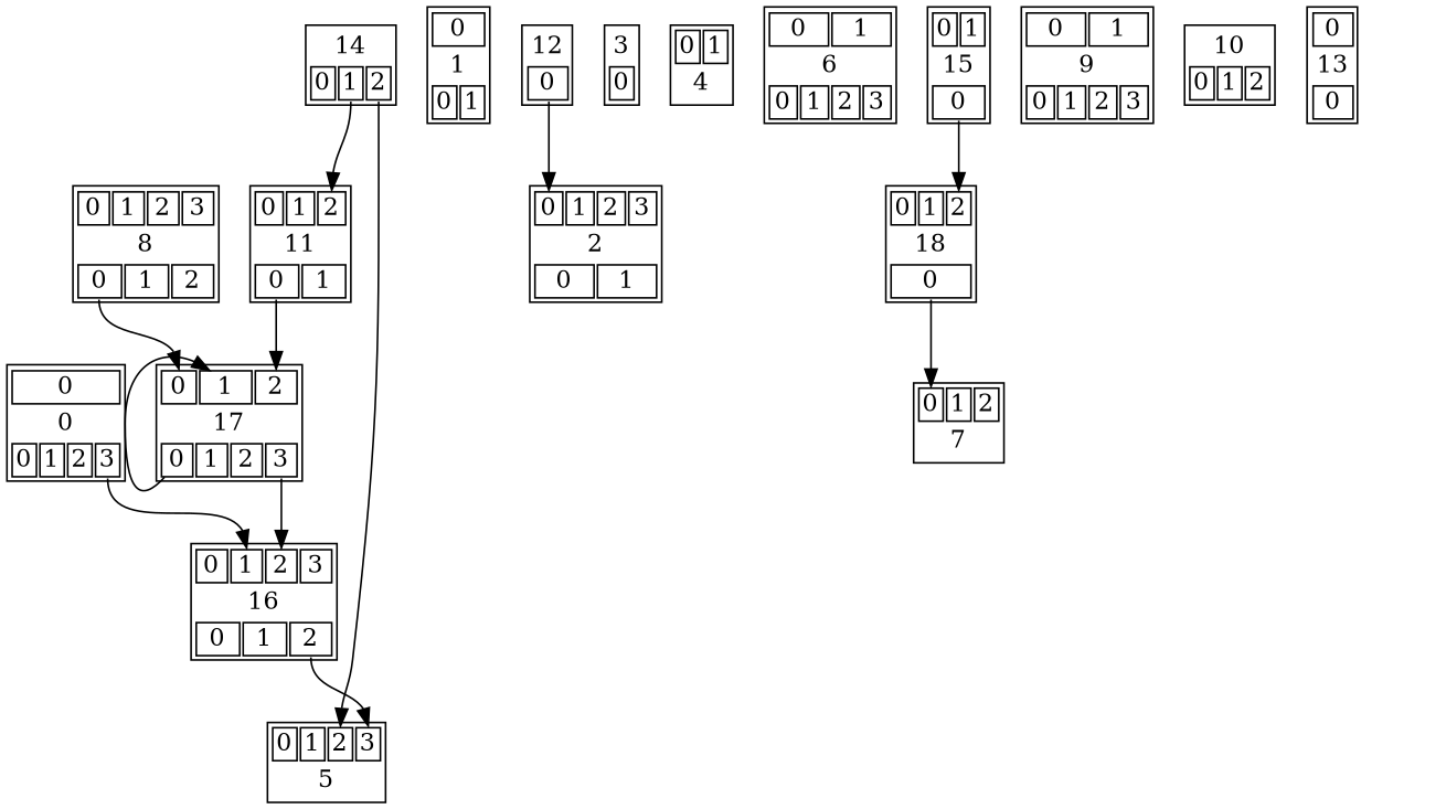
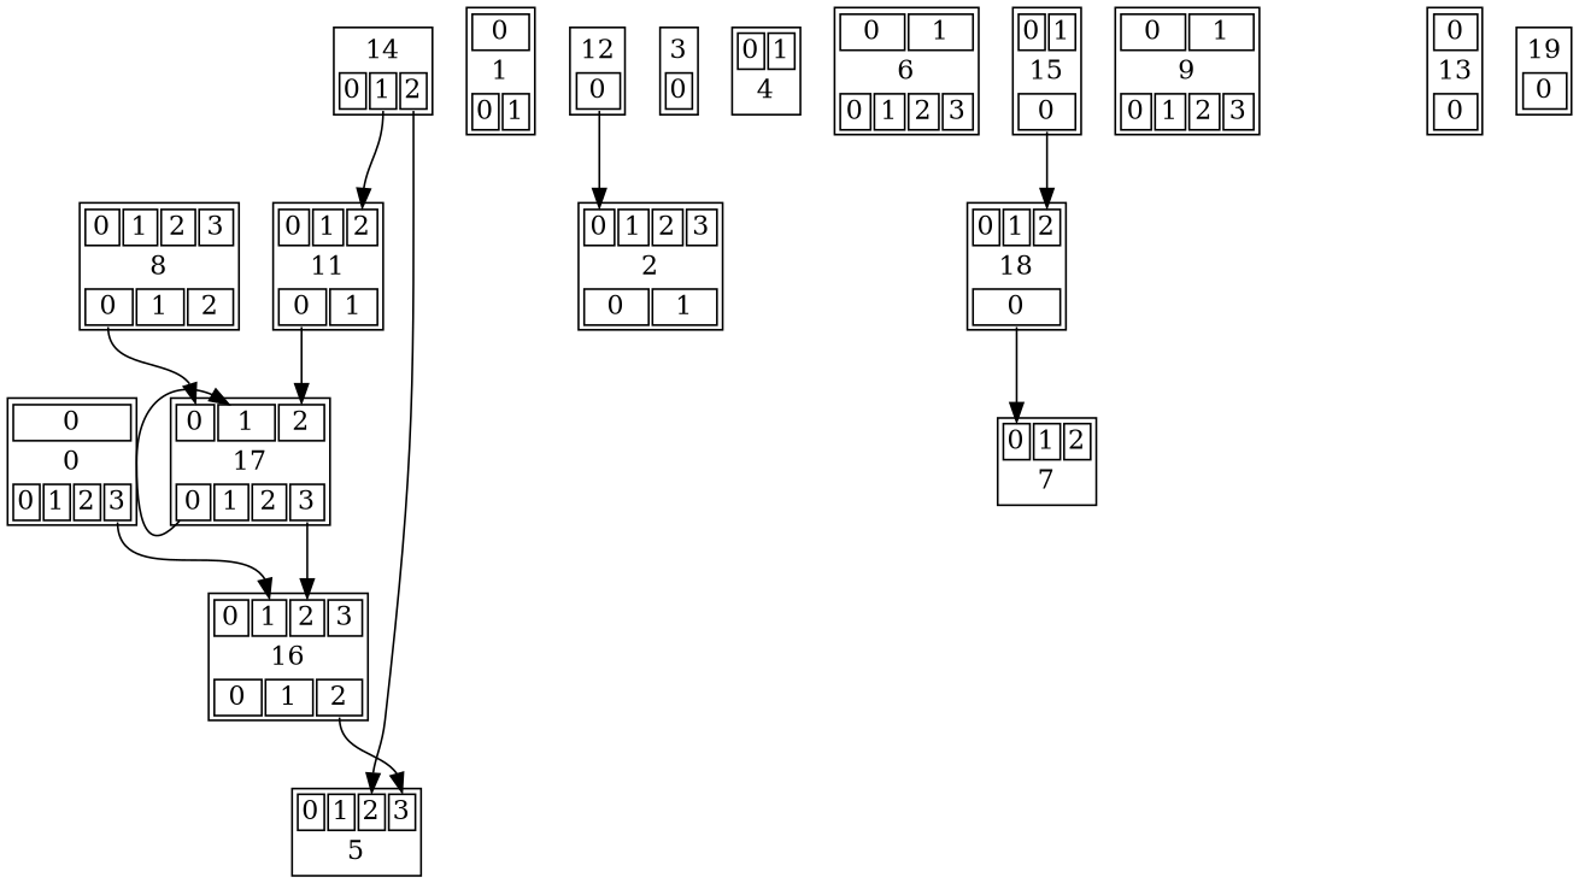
  digraph {
    node [shape=plain]
    edge [headport=in2 tailport=out0]
    n1 [label=<<table border="1"><tr><td port="in0" align="text" colspan="4" cellpadding="1" >0</td></tr><tr><td align="text" border="0" colspan="4">0</td></tr><tr><td port="out0" align="text" colspan="1" cellpadding="1" >0</td><td port="out1" align="text" colspan="1" cellpadding="1" >1</td><td port="out2" align="text" colspan="1" cellpadding="1" >2</td><td port="out3" align="text" colspan="1" cellpadding="1" >3</td></tr></table>>]
    n2 [label=<<table border="1"><tr><td port="in0" align="text" colspan="3" cellpadding="1" >0</td><td port="in1" align="text" colspan="3" cellpadding="1" >1</td><td port="in2" align="text" colspan="3" cellpadding="1" >2</td><td port="in3" align="text" colspan="3" cellpadding="1" >3</td></tr><tr><td align="text" border="0" colspan="12">16</td></tr><tr><td port="out0" align="text" colspan="4" cellpadding="1" >0</td><td port="out1" align="text" colspan="4" cellpadding="1" >1</td><td port="out2" align="text" colspan="4" cellpadding="1" >2</td></tr></table>>]
    n3 [label=<<table border="1"><tr><td port="in0" align="text" colspan="1" cellpadding="1" >0</td><td port="in1" align="text" colspan="1" cellpadding="1" >1</td><td port="in2" align="text" colspan="1" cellpadding="1" >2</td><td port="in3" align="text" colspan="1" cellpadding="1" >3</td></tr><tr><td align="text" border="0" colspan="4">5</td></tr></table>>]
    n4 [label=<<table border="1"><tr><td port="in0" align="text" colspan="2" cellpadding="1" >0</td></tr><tr><td align="text" border="0" colspan="2">1</td></tr><tr><td port="out0" align="text" colspan="1" cellpadding="1" >0</td><td port="out1" align="text" colspan="1" cellpadding="1" >1</td></tr></table>>]
    n5 [label=<<table border="1"><tr><td port="in0" align="text" colspan="2" cellpadding="1" >0</td><td port="in1" align="text" colspan="2" cellpadding="1" >1</td><td port="in2" align="text" colspan="2" cellpadding="1" >2</td><td port="in3" align="text" colspan="2" cellpadding="1" >3</td></tr><tr><td align="text" border="0" colspan="8">2</td></tr><tr><td port="out0" align="text" colspan="4" cellpadding="1" >0</td><td port="out1" align="text" colspan="4" cellpadding="1" >1</td></tr></table>>]
    n6 [label=<<table border="1"><tr><td align="text" border="0" colspan="1">3</td></tr><tr><td port="out0" align="text" colspan="1" cellpadding="1" >0</td></tr></table>>]
    n7 [label=<<table border="1"><tr><td port="in0" align="text" colspan="1" cellpadding="1" >0</td><td port="in1" align="text" colspan="1" cellpadding="1" >1</td></tr><tr><td align="text" border="0" colspan="2">4</td></tr></table>>]
    n8 [label=<<table border="1"><tr><td port="in0" align="text" colspan="4" cellpadding="1" >0</td><td port="in1" align="text" colspan="4" cellpadding="1" >1</td></tr><tr><td align="text" border="0" colspan="8">6</td></tr><tr><td port="out0" align="text" colspan="2" cellpadding="1" >0</td><td port="out1" align="text" colspan="2" cellpadding="1" >1</td><td port="out2" align="text" colspan="2" cellpadding="1" >2</td><td port="out3" align="text" colspan="2" cellpadding="1" >3</td></tr></table>>]
    n9 [label=<<table border="1"><tr><td port="in0" align="text" colspan="1" cellpadding="1" >0</td><td port="in1" align="text" colspan="1" cellpadding="1" >1</td><td port="in2" align="text" colspan="1" cellpadding="1" >2</td></tr><tr><td align="text" border="0" colspan="3">7</td></tr></table>>]
    n10 [label=<<table border="1"><tr><td port="in0" align="text" colspan="3" cellpadding="1" >0</td><td port="in1" align="text" colspan="3" cellpadding="1" >1</td><td port="in2" align="text" colspan="3" cellpadding="1" >2</td><td port="in3" align="text" colspan="3" cellpadding="1" >3</td></tr><tr><td align="text" border="0" colspan="12">8</td></tr><tr><td port="out0" align="text" colspan="4" cellpadding="1" >0</td><td port="out1" align="text" colspan="4" cellpadding="1" >1</td><td port="out2" align="text" colspan="4" cellpadding="1" >2</td></tr></table>>]
    n11 [label=<<table border="1"><tr><td port="in0" align="text" colspan="4" cellpadding="1" >0</td><td port="in1" align="text" colspan="4" cellpadding="1" >1</td><td port="in2" align="text" colspan="4" cellpadding="1" >2</td></tr><tr><td align="text" border="0" colspan="12">17</td></tr><tr><td port="out0" align="text" colspan="3" cellpadding="1" >0</td><td port="out1" align="text" colspan="3" cellpadding="1" >1</td><td port="out2" align="text" colspan="3" cellpadding="1" >2</td><td port="out3" align="text" colspan="3" cellpadding="1" >3</td></tr></table>>]
    n12 [label=<<table border="1"><tr><td port="in0" align="text" colspan="4" cellpadding="1" >0</td><td port="in1" align="text" colspan="4" cellpadding="1" >1</td></tr><tr><td align="text" border="0" colspan="8">9</td></tr><tr><td port="out0" align="text" colspan="2" cellpadding="1" >0</td><td port="out1" align="text" colspan="2" cellpadding="1" >1</td><td port="out2" align="text" colspan="2" cellpadding="1" >2</td><td port="out3" align="text" colspan="2" cellpadding="1" >3</td></tr></table>>]
-   n13 [label=<<table border="1"><tr><td align="text" border="0" colspan="3">10</td></tr><tr><td port="out0" align="text" colspan="1" cellpadding="1" >0</td><td port="out1" align="text" colspan="1" cellpadding="1" >1</td><td port="out2" align="text" colspan="1" cellpadding="1" >2</td></tr></table>>]
    n14 [label=<<table border="1"><tr><td port="in0" align="text" colspan="2" cellpadding="1" >0</td><td port="in1" align="text" colspan="2" cellpadding="1" >1</td><td port="in2" align="text" colspan="2" cellpadding="1" >2</td></tr><tr><td align="text" border="0" colspan="6">11</td></tr><tr><td port="out0" align="text" colspan="3" cellpadding="1" >0</td><td port="out1" align="text" colspan="3" cellpadding="1" >1</td></tr></table>>]
    n15 [label=<<table border="1"><tr><td align="text" border="0" colspan="1">12</td></tr><tr><td port="out0" align="text" colspan="1" cellpadding="1" >0</td></tr></table>>]
    n16 [label=<<table border="1"><tr><td port="in0" align="text" colspan="1" cellpadding="1" >0</td></tr><tr><td align="text" border="0" colspan="1">13</td></tr><tr><td port="out0" align="text" colspan="1" cellpadding="1" >0</td></tr></table>>]
    n17 [label=<<table border="1"><tr><td align="text" border="0" colspan="3">14</td></tr><tr><td port="out0" align="text" colspan="1" cellpadding="1" >0</td><td port="out1" align="text" colspan="1" cellpadding="1" >1</td><td port="out2" align="text" colspan="1" cellpadding="1" >2</td></tr></table>>]
    n18 [label=<<table border="1"><tr><td port="in0" align="text" colspan="1" cellpadding="1" >0</td><td port="in1" align="text" colspan="1" cellpadding="1" >1</td></tr><tr><td align="text" border="0" colspan="2">15</td></tr><tr><td port="out0" align="text" colspan="2" cellpadding="1" >0</td></tr></table>>]
    n19 [label=<<table border="1"><tr><td port="in0" align="text" colspan="1" cellpadding="1" >0</td><td port="in1" align="text" colspan="1" cellpadding="1" >1</td><td port="in2" align="text" colspan="1" cellpadding="1" >2</td></tr><tr><td align="text" border="0" colspan="3">18</td></tr><tr><td port="out0" align="text" colspan="3" cellpadding="1" >0</td></tr></table>>]
+   n20 [label=<<table border="1"><tr><td align="text" border="0" colspan="1">19</td></tr><tr><td port="out0" align="text" colspan="1" cellpadding="1" >0</td></tr></table>>]
    n1 -> n2 [headport=in1 tailport=out3]
    n2 -> n3 [headport=in3 tailport=out2]
    n10 -> n11 [headport=in0]
    n11 -> n2 [tailport=out3]
    n11 -> n11 [headport=in1]
    n14 -> n11
    n15 -> n5 [headport=in0]
    n17 -> n3 [tailport=out2]
    n17 -> n14 [tailport=out1]
    n18 -> n19
    n19 -> n9 [headport=in0]
  }
